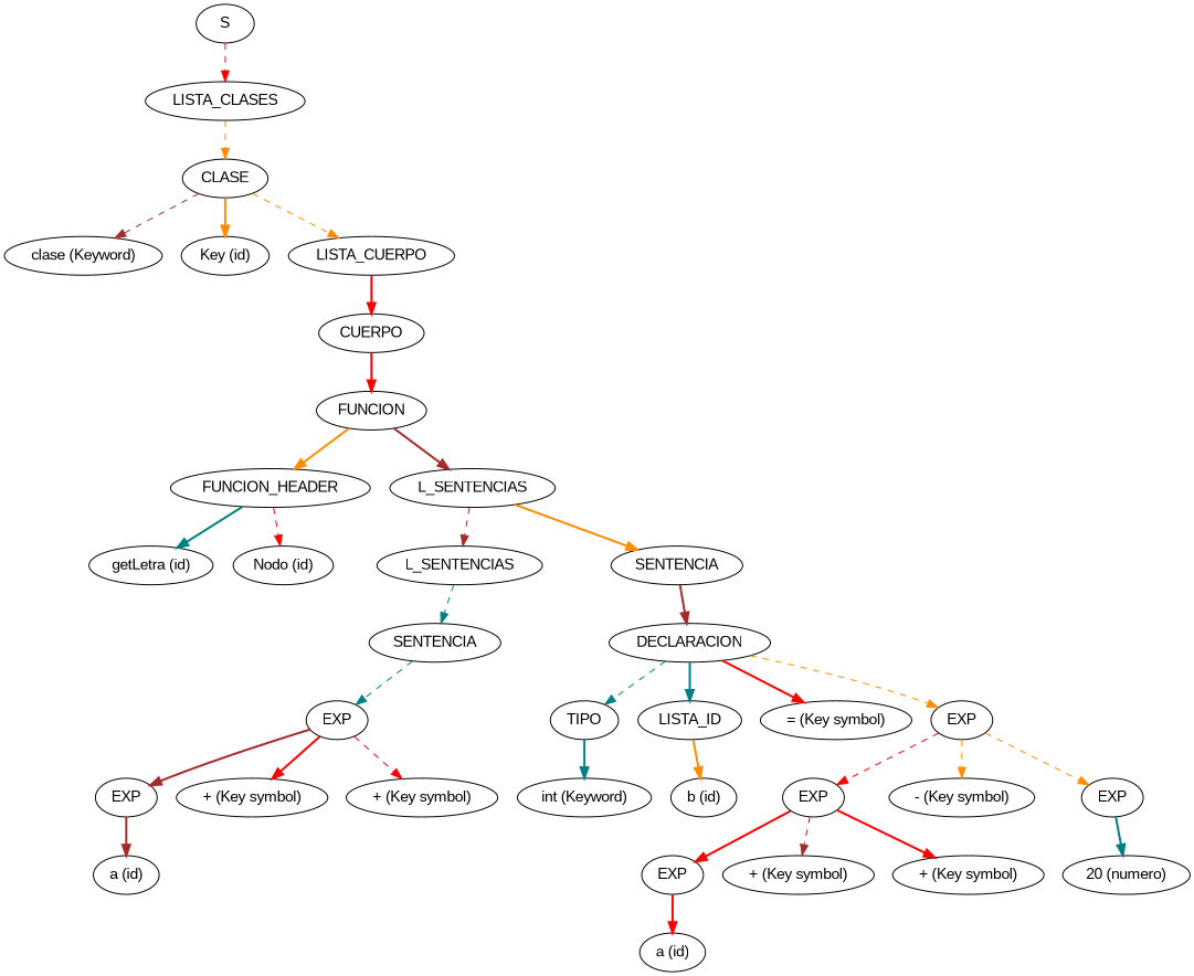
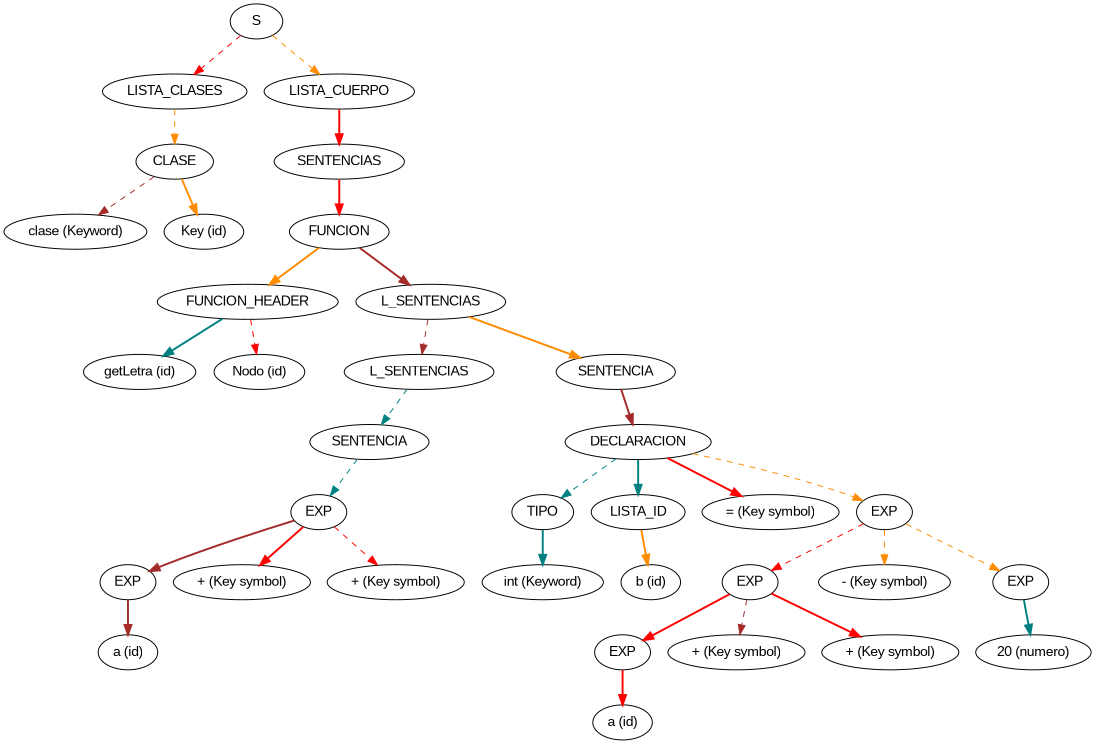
  digraph {
    fontname="Liberation Sans"
    node [fontname="Liberation Sans"]
    edge [color=red fontname="Liberation Sans" style=bold]
    n1 [label=S]
    n2 [label=LISTA_CLASES]
    n3 [label=CLASE]
    n4 [label="clase (Keyword)"]
    n5 [label="Key (id)"]
    n6 [label=LISTA_CUERPO]
-   n7 [label=CUERPO]
+   n7 [label=SENTENCIAS]
    n8 [label=FUNCION]
    n9 [label=FUNCION_HEADER]
    n10 [label=L_SENTENCIAS]
    n11 [label="getLetra (id)"]
    n12 [label="Nodo (id)"]
    n13 [label=L_SENTENCIAS]
    n14 [label=SENTENCIA]
    n15 [label=SENTENCIA]
    n16 [label=DECLARACION]
    n17 [label=EXP]
    n18 [label=EXP]
    n19 [label="+ (Key symbol)"]
    n20 [label="+ (Key symbol)"]
    n21 [label="a (id)"]
    n22 [label=TIPO]
    n23 [label=LISTA_ID]
    n24 [label="= (Key symbol)"]
    n25 [label=EXP]
    n26 [label="int (Keyword)"]
    n27 [label="b (id)"]
    n28 [label=EXP]
    n29 [label="- (Key symbol)"]
    n30 [label=EXP]
    n31 [label=EXP]
    n32 [label="+ (Key symbol)"]
    n33 [label="+ (Key symbol)"]
    n34 [label="20 (numero)"]
    n35 [label="a (id)"]
    n1 -> n2 [style=dashed]
    n2 -> n3 [color=darkorange style=dashed]
    n3 -> n4 [color=brown style=dashed]
    n3 -> n5 [color=darkorange]
-   n3 -> n6 [color=darkorange style=dashed]
+   n1 -> n6 [color=darkorange style=dashed]
    n6 -> n7
    n7 -> n8
    n8 -> n9 [color=darkorange]
    n8 -> n10 [color=brown]
    n9 -> n11 [color=teal]
    n9 -> n12 [style=dashed]
    n10 -> n13 [color=brown style=dashed]
    n10 -> n14 [color=darkorange]
    n13 -> n15 [color=teal style=dashed]
    n14 -> n16 [color=brown]
    n15 -> n17 [color=teal style=dashed]
    n16 -> n22 [color=teal style=dashed]
    n16 -> n23 [color=teal]
    n16 -> n24
    n16 -> n25 [color=darkorange style=dashed]
    n17 -> n18 [color=brown]
    n17 -> n19
    n17 -> n20 [style=dashed]
    n18 -> n21 [color=brown]
    n22 -> n26 [color=teal]
    n23 -> n27 [color=darkorange]
    n25 -> n28 [style=dashed]
    n25 -> n29 [color=darkorange style=dashed]
    n25 -> n30 [color=darkorange style=dashed]
    n28 -> n31
    n28 -> n32 [color=brown style=dashed]
    n28 -> n33
    n30 -> n34 [color=teal]
    n31 -> n35
  }
